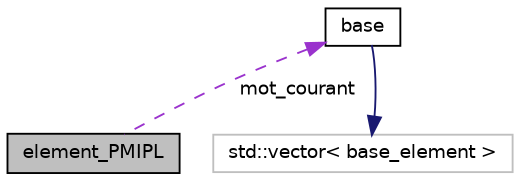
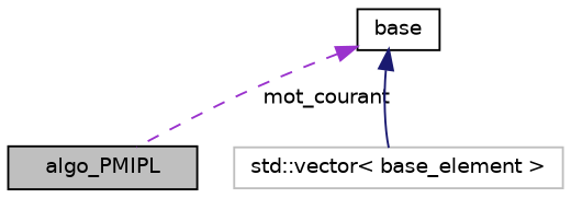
  digraph {
    node [color=black fillcolor=white fontname=Helvetica fontsize=10 shape=record style=filled]
    edge [dir=back fontname=Helvetica fontsize=10 labelfontname=Helvetica labelfontsize=10]
-   n1 [fillcolor=grey75 fontcolor=black height=0.2 label=element_PMIPL width=0.4]
+   n1 [fillcolor=grey75 fontcolor=black height=0.2 label=algo_PMIPL width=0.4]
    n2 [height=0.2 label=base width=0.4]
    n3 [color=grey75 height=0.2 label="std::vector\< base_element \>" width=0.4]
    n2 -> n1 [color=darkorchid3 label=" mot_courant" style=dashed]
-   n3 -> n2 [color=midnightblue style=solid]
+   n2 -> n3 [color=midnightblue style=solid]
  }
